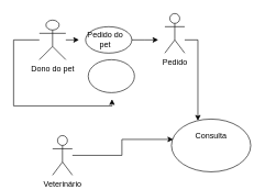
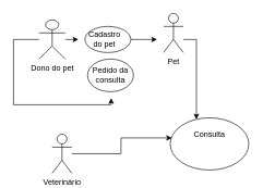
  <mxCell id="0" />
  <mxCell id="1" parent="0" />
  <mxCell id="2" style="edgeStyle=orthogonalEdgeStyle;rounded=0;orthogonalLoop=1;jettySize=auto;html=1;" edge="1" parent="1" source="3"><mxGeometry relative="1" as="geometry"><mxPoint x="239" y="60" as="targetPoint" /></mxGeometry></mxCell>
  <mxCell id="3" value="" style="ellipse;whiteSpace=wrap;html=1;" vertex="1" parent="1"><mxGeometry x="129" y="40" width="70" height="40" as="geometry" /></mxCell>
  <mxCell id="4" style="rounded=0;orthogonalLoop=1;jettySize=auto;html=1;" edge="1" parent="1" source="6"><mxGeometry relative="1" as="geometry"><mxPoint x="119" y="60" as="targetPoint" /></mxGeometry></mxCell>
  <mxCell id="5" style="edgeStyle=orthogonalEdgeStyle;rounded=0;orthogonalLoop=1;jettySize=auto;html=1;" edge="1" parent="1" source="6"><mxGeometry relative="1" as="geometry"><mxPoint x="169" y="150" as="targetPoint" /><Array as="points"><mxPoint x="20" y="60" /><mxPoint x="20" y="160" /></Array></mxGeometry></mxCell>
  <mxCell id="6" value="Dono do pet" style="shape=umlActor;verticalLabelPosition=bottom;verticalAlign=top;html=1;outlineConnect=0;" vertex="1" parent="1"><mxGeometry x="59" y="30" width="40" height="60" as="geometry" /></mxCell>
  <mxCell id="7" value="" style="edgeStyle=orthogonalEdgeStyle;rounded=0;orthogonalLoop=1;jettySize=auto;html=1;" edge="1" parent="1" source="8" target="10"><mxGeometry relative="1" as="geometry"><Array as="points"><mxPoint x="299" y="60" /></Array></mxGeometry></mxCell>
- <mxCell id="8" value="Pedido" style="shape=umlActor;verticalLabelPosition=bottom;verticalAlign=top;html=1;outlineConnect=0;" vertex="1" parent="1"><mxGeometry x="249" y="20" width="30" height="60" as="geometry" /></mxCell>
+ <mxCell id="8" value="Pet" style="shape=umlActor;verticalLabelPosition=bottom;verticalAlign=top;html=1;outlineConnect=0;" vertex="1" parent="1"><mxGeometry x="249" y="20" width="30" height="60" as="geometry" /></mxCell>
  <mxCell id="9" value="Veterinário" style="shape=umlActor;verticalLabelPosition=bottom;verticalAlign=top;html=1;outlineConnect=0;" vertex="1" parent="1"><mxGeometry x="79" y="205" width="30" height="60" as="geometry" /></mxCell>
  <mxCell id="10" value="" style="ellipse;whiteSpace=wrap;html=1;" vertex="1" parent="1"><mxGeometry x="259" y="180" width="120" height="80" as="geometry" /></mxCell>
  <mxCell id="11" style="edgeStyle=orthogonalEdgeStyle;rounded=0;orthogonalLoop=1;jettySize=auto;html=1;entryX=0.022;entryY=0.385;entryDx=0;entryDy=0;entryPerimeter=0;" edge="1" parent="1" source="9" target="10"><mxGeometry relative="1" as="geometry" /></mxCell>
  <mxCell id="12" value="Consulta" style="text;html=1;strokeColor=none;fillColor=none;align=center;verticalAlign=middle;whiteSpace=wrap;rounded=0;" vertex="1" parent="1"><mxGeometry x="289" y="190" width="60" height="30" as="geometry" /></mxCell>
- <mxCell id="13" value="Pedido do pet" style="text;html=1;strokeColor=none;fillColor=none;align=center;verticalAlign=middle;whiteSpace=wrap;rounded=0;" vertex="1" parent="1"><mxGeometry x="129" y="45" width="60" height="30" as="geometry" /></mxCell>
+ <mxCell id="13" value="Cadastro do pet" style="text;html=1;strokeColor=none;fillColor=none;align=center;verticalAlign=middle;whiteSpace=wrap;rounded=0;" vertex="1" parent="1"><mxGeometry x="129" y="45" width="60" height="30" as="geometry" /></mxCell>
  <mxCell id="14" value="" style="ellipse;whiteSpace=wrap;html=1;" vertex="1" parent="1"><mxGeometry x="133" y="90" width="70" height="50" as="geometry" /></mxCell>
+ <mxCell id="15" value="Pedido da consulta" style="text;html=1;strokeColor=none;fillColor=none;align=center;verticalAlign=middle;whiteSpace=wrap;rounded=0;" vertex="1" parent="1"><mxGeometry x="138" y="100" width="60" height="30" as="geometry" /></mxCell>
